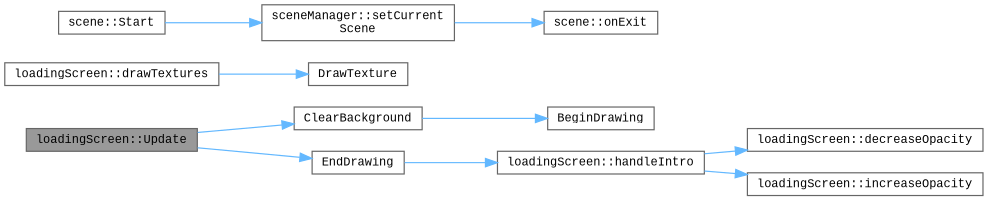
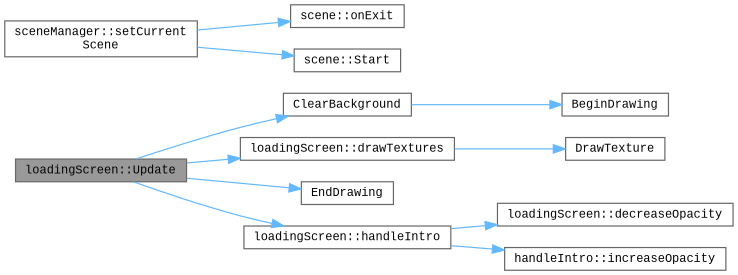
  digraph {
    fontname="Liberation Mono"
    rankdir=LR
    node [color=grey40 fillcolor=white fontname="Liberation Mono" fontsize=10 shape=box style=filled]
    edge [color=steelblue1 fontname="Liberation Mono" fontsize=10 labelfontname=Helvetica labelfontsize=10 style=solid]
    n1 [color=gray40 fillcolor=grey60 fontcolor=black height=0.2 label="loadingScreen::Update" width=0.4]
    n2 [height=0.2 label=ClearBackground width=0.4]
    n3 [height=0.2 label="loadingScreen::drawTextures" width=0.4]
    n4 [height=0.2 label=EndDrawing width=0.4]
    n5 [height=0.2 label="loadingScreen::handleIntro" width=0.4]
    n6 [height=0.2 label=BeginDrawing width=0.4]
    n7 [height=0.2 label=DrawTexture width=0.4]
    n8 [height=0.2 label="loadingScreen::decreaseOpacity" width=0.4]
-   n9 [height=0.2 label="loadingScreen::increaseOpacity" width=0.4]
+   n9 [height=0.2 label="handleIntro::increaseOpacity" width=0.4]
    n10 [height=0.2 label="sceneManager::setCurrent\lScene" width=0.4]
    n11 [height=0.2 label="scene::onExit" width=0.4]
    n12 [height=0.2 label="scene::Start" width=0.4]
    n1 -> n2
+   n1 -> n3
    n1 -> n4
-   n4 -> n5
+   n1 -> n5
    n2 -> n6
    n3 -> n7
    n5 -> n8
    n5 -> n9
    n10 -> n11
-   n12 -> n10
+   n10 -> n12
  }
